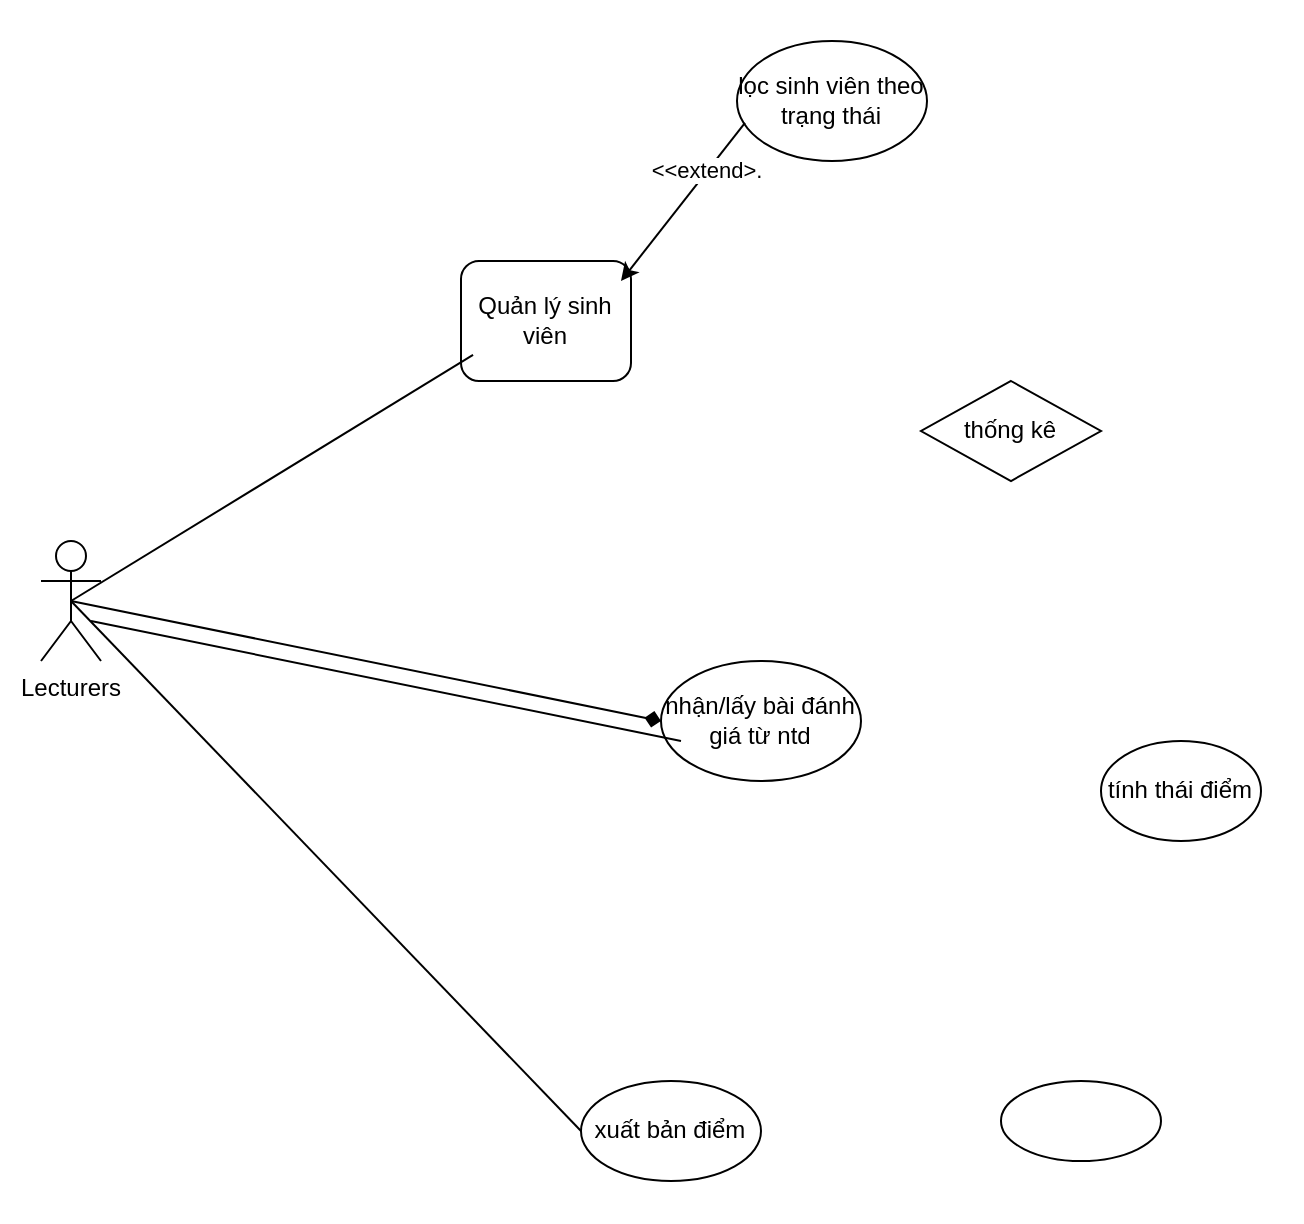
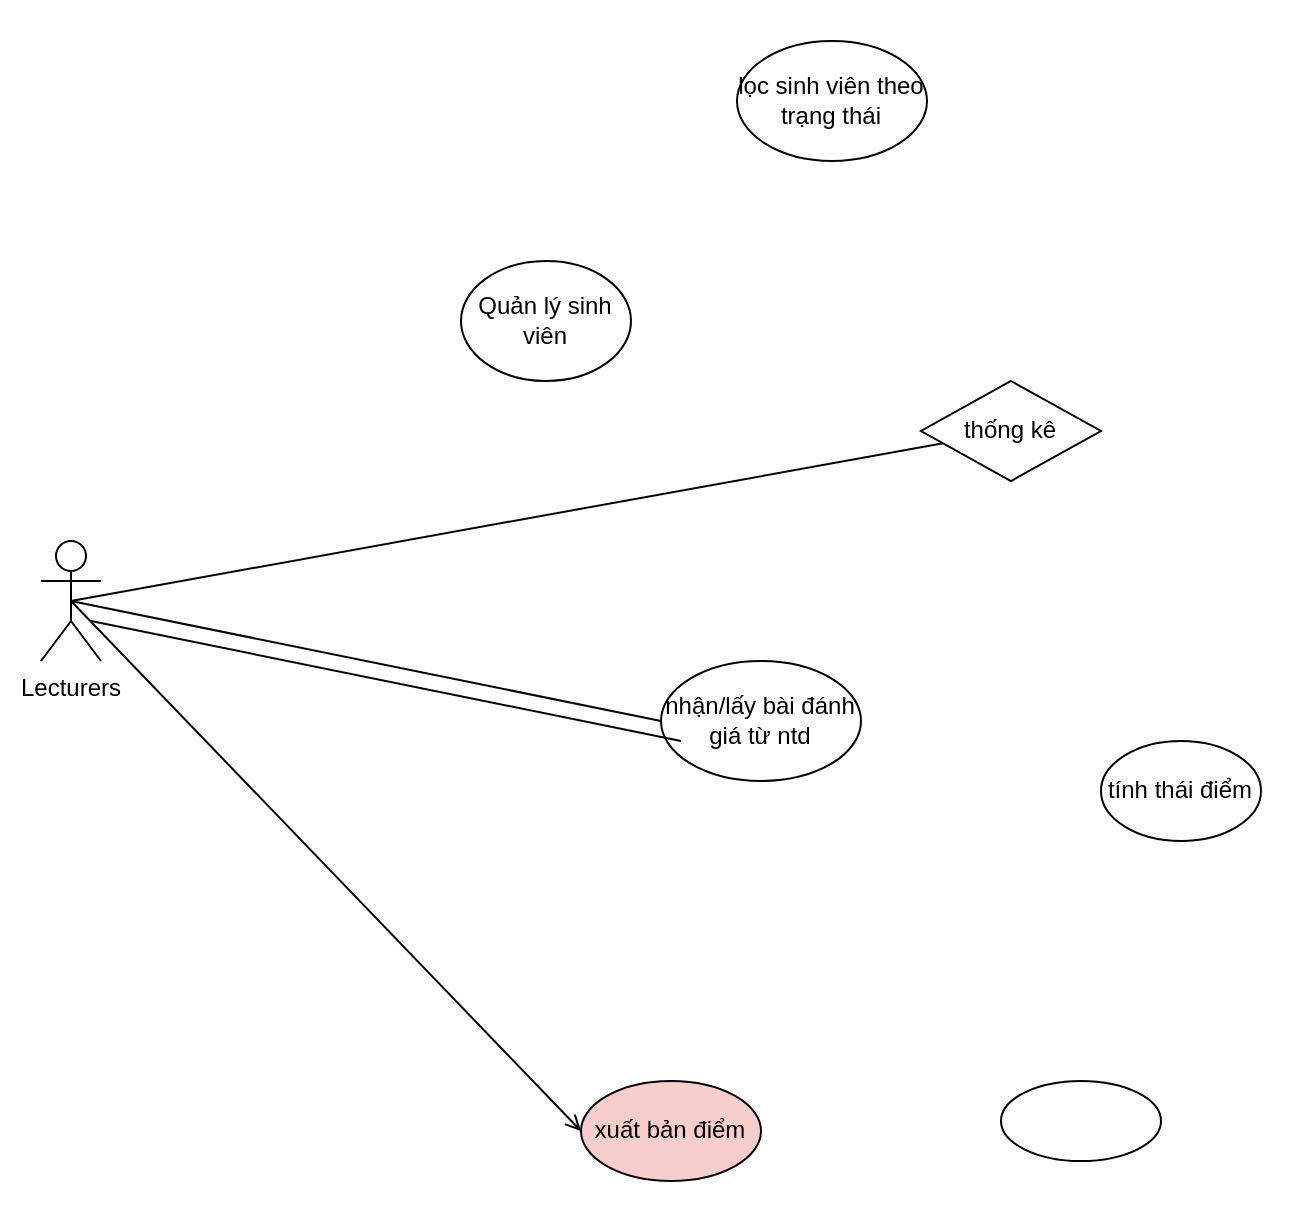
  <mxCell id="0" />
  <mxCell id="1" parent="0" />
  <mxCell id="2" value="Lecturers" style="shape=umlActor;verticalLabelPosition=bottom;verticalAlign=top;html=1;outlineConnect=0;" vertex="1" parent="1"><mxGeometry x="20" y="270" width="30" height="60" as="geometry" /></mxCell>
- <mxCell id="3" value="Quản lý sinh viên" style="whiteSpace=wrap;html=1;rounded=1;" vertex="1" parent="1"><mxGeometry x="230" y="130" width="85" height="60" as="geometry" /></mxCell>
+ <mxCell id="3" value="Quản lý sinh viên" style="ellipse;whiteSpace=wrap;html=1;" vertex="1" parent="1"><mxGeometry x="230" y="130" width="85" height="60" as="geometry" /></mxCell>
  <mxCell id="4" value="nhận/lấy bài đánh giá từ ntd" style="ellipse;whiteSpace=wrap;html=1;" vertex="1" parent="1"><mxGeometry x="330" y="330" width="100" height="60" as="geometry" /></mxCell>
- <mxCell id="5" value="xuất bản điểm" style="ellipse;whiteSpace=wrap;html=1;" vertex="1" parent="1"><mxGeometry x="290" y="540" width="90" height="50" as="geometry" /></mxCell>
+ <mxCell id="5" value="xuất bản điểm" style="ellipse;whiteSpace=wrap;html=1;fillColor=#f8cecc;" vertex="1" parent="1"><mxGeometry x="290" y="540" width="90" height="50" as="geometry" /></mxCell>
  <mxCell id="6" value="thống kê" style="rhombus;whiteSpace=wrap;html=1;" vertex="1" parent="1"><mxGeometry x="460" y="190" width="90" height="50" as="geometry" /></mxCell>
  <mxCell id="7" value="" style="ellipse;whiteSpace=wrap;html=1;" vertex="1" parent="1"><mxGeometry x="500" y="540" width="80" height="40" as="geometry" /></mxCell>
- <mxCell id="8" value="" style="endArrow=none;html=1;rounded=0;entryX=0.071;entryY=0.783;entryDx=0;entryDy=0;entryPerimeter=0;exitX=0.5;exitY=0.5;exitDx=0;exitDy=0;exitPerimeter=0;" edge="1" parent="1" source="2" target="3"><mxGeometry width="50" height="50" relative="1" as="geometry"><mxPoint x="390" y="410" as="sourcePoint" /><mxPoint x="440" y="360" as="targetPoint" /></mxGeometry></mxCell>
- <mxCell id="9" value="" style="endArrow=diamond;html=1;rounded=0;entryX=0;entryY=0.5;entryDx=0;entryDy=0;exitX=0.5;exitY=0.5;exitDx=0;exitDy=0;exitPerimeter=0;" edge="1" parent="1" source="2" target="4"><mxGeometry width="50" height="50" relative="1" as="geometry"><mxPoint x="400" y="420" as="sourcePoint" /><mxPoint x="480" y="340" as="targetPoint" /></mxGeometry></mxCell>
+ <mxCell id="8" value="" style="endArrow=none;html=1;rounded=0;exitX=0.5;exitY=0.5;exitDx=0;exitDy=0;exitPerimeter=0;" edge="1" parent="1" source="2" target="6"><mxGeometry width="50" height="50" relative="1" as="geometry"><mxPoint x="390" y="410" as="sourcePoint" /><mxPoint x="440" y="360" as="targetPoint" /></mxGeometry></mxCell>
+ <mxCell id="9" value="" style="endArrow=none;html=1;rounded=0;entryX=0;entryY=0.5;entryDx=0;entryDy=0;exitX=0.5;exitY=0.5;exitDx=0;exitDy=0;exitPerimeter=0;" edge="1" parent="1" source="2" target="4"><mxGeometry width="50" height="50" relative="1" as="geometry"><mxPoint x="400" y="420" as="sourcePoint" /><mxPoint x="480" y="340" as="targetPoint" /></mxGeometry></mxCell>
  <mxCell id="10" value="tính thái điểm" style="ellipse;whiteSpace=wrap;html=1;" vertex="1" parent="1"><mxGeometry x="550" y="370" width="80" height="50" as="geometry" /></mxCell>
  <mxCell id="11" value="lọc sinh viên theo trạng thái" style="ellipse;whiteSpace=wrap;html=1;" vertex="1" parent="1"><mxGeometry x="368" y="20" width="95" height="60" as="geometry" /></mxCell>
- <mxCell id="12" value="" style="endArrow=none;html=1;rounded=0;entryX=0;entryY=0.5;entryDx=0;entryDy=0;exitX=0.5;exitY=0.5;exitDx=0;exitDy=0;exitPerimeter=0;" edge="1" parent="1" source="2" target="5"><mxGeometry width="50" height="50" relative="1" as="geometry"><mxPoint x="70" y="321" as="sourcePoint" /><mxPoint x="500" y="360" as="targetPoint" /></mxGeometry></mxCell>
+ <mxCell id="12" value="" style="endArrow=open;html=1;rounded=0;entryX=0;entryY=0.5;entryDx=0;entryDy=0;exitX=0.5;exitY=0.5;exitDx=0;exitDy=0;exitPerimeter=0;" edge="1" parent="1" source="2" target="5"><mxGeometry width="50" height="50" relative="1" as="geometry"><mxPoint x="70" y="321" as="sourcePoint" /><mxPoint x="500" y="360" as="targetPoint" /></mxGeometry></mxCell>
  <mxCell id="13" value="" style="endArrow=none;html=1;rounded=0;entryX=0;entryY=0.5;entryDx=0;entryDy=0;exitX=0.5;exitY=0.5;exitDx=0;exitDy=0;exitPerimeter=0;" edge="1" parent="1"><mxGeometry width="50" height="50" relative="1" as="geometry"><mxPoint x="45" y="310" as="sourcePoint" /><mxPoint x="340" y="370" as="targetPoint" /></mxGeometry></mxCell>
- <mxCell id="14" value="" style="endArrow=classic;html=1;rounded=0;exitX=0.042;exitY=0.683;exitDx=0;exitDy=0;exitPerimeter=0;entryX=0.941;entryY=0.167;entryDx=0;entryDy=0;entryPerimeter=0;" edge="1" parent="1" source="11" target="3"><mxGeometry width="50" height="50" relative="1" as="geometry"><mxPoint x="380" y="210" as="sourcePoint" /><mxPoint x="430" y="160" as="targetPoint" /></mxGeometry></mxCell>
- <mxCell id="15" value="&amp;lt;&amp;lt;extend&amp;gt;." style="edgeLabel;html=1;align=center;verticalAlign=middle;resizable=0;points=[];" vertex="1" connectable="0" parent="14"><mxGeometry x="-0.378" y="-1" relative="1" as="geometry"><mxPoint as="offset" /></mxGeometry></mxCell>
